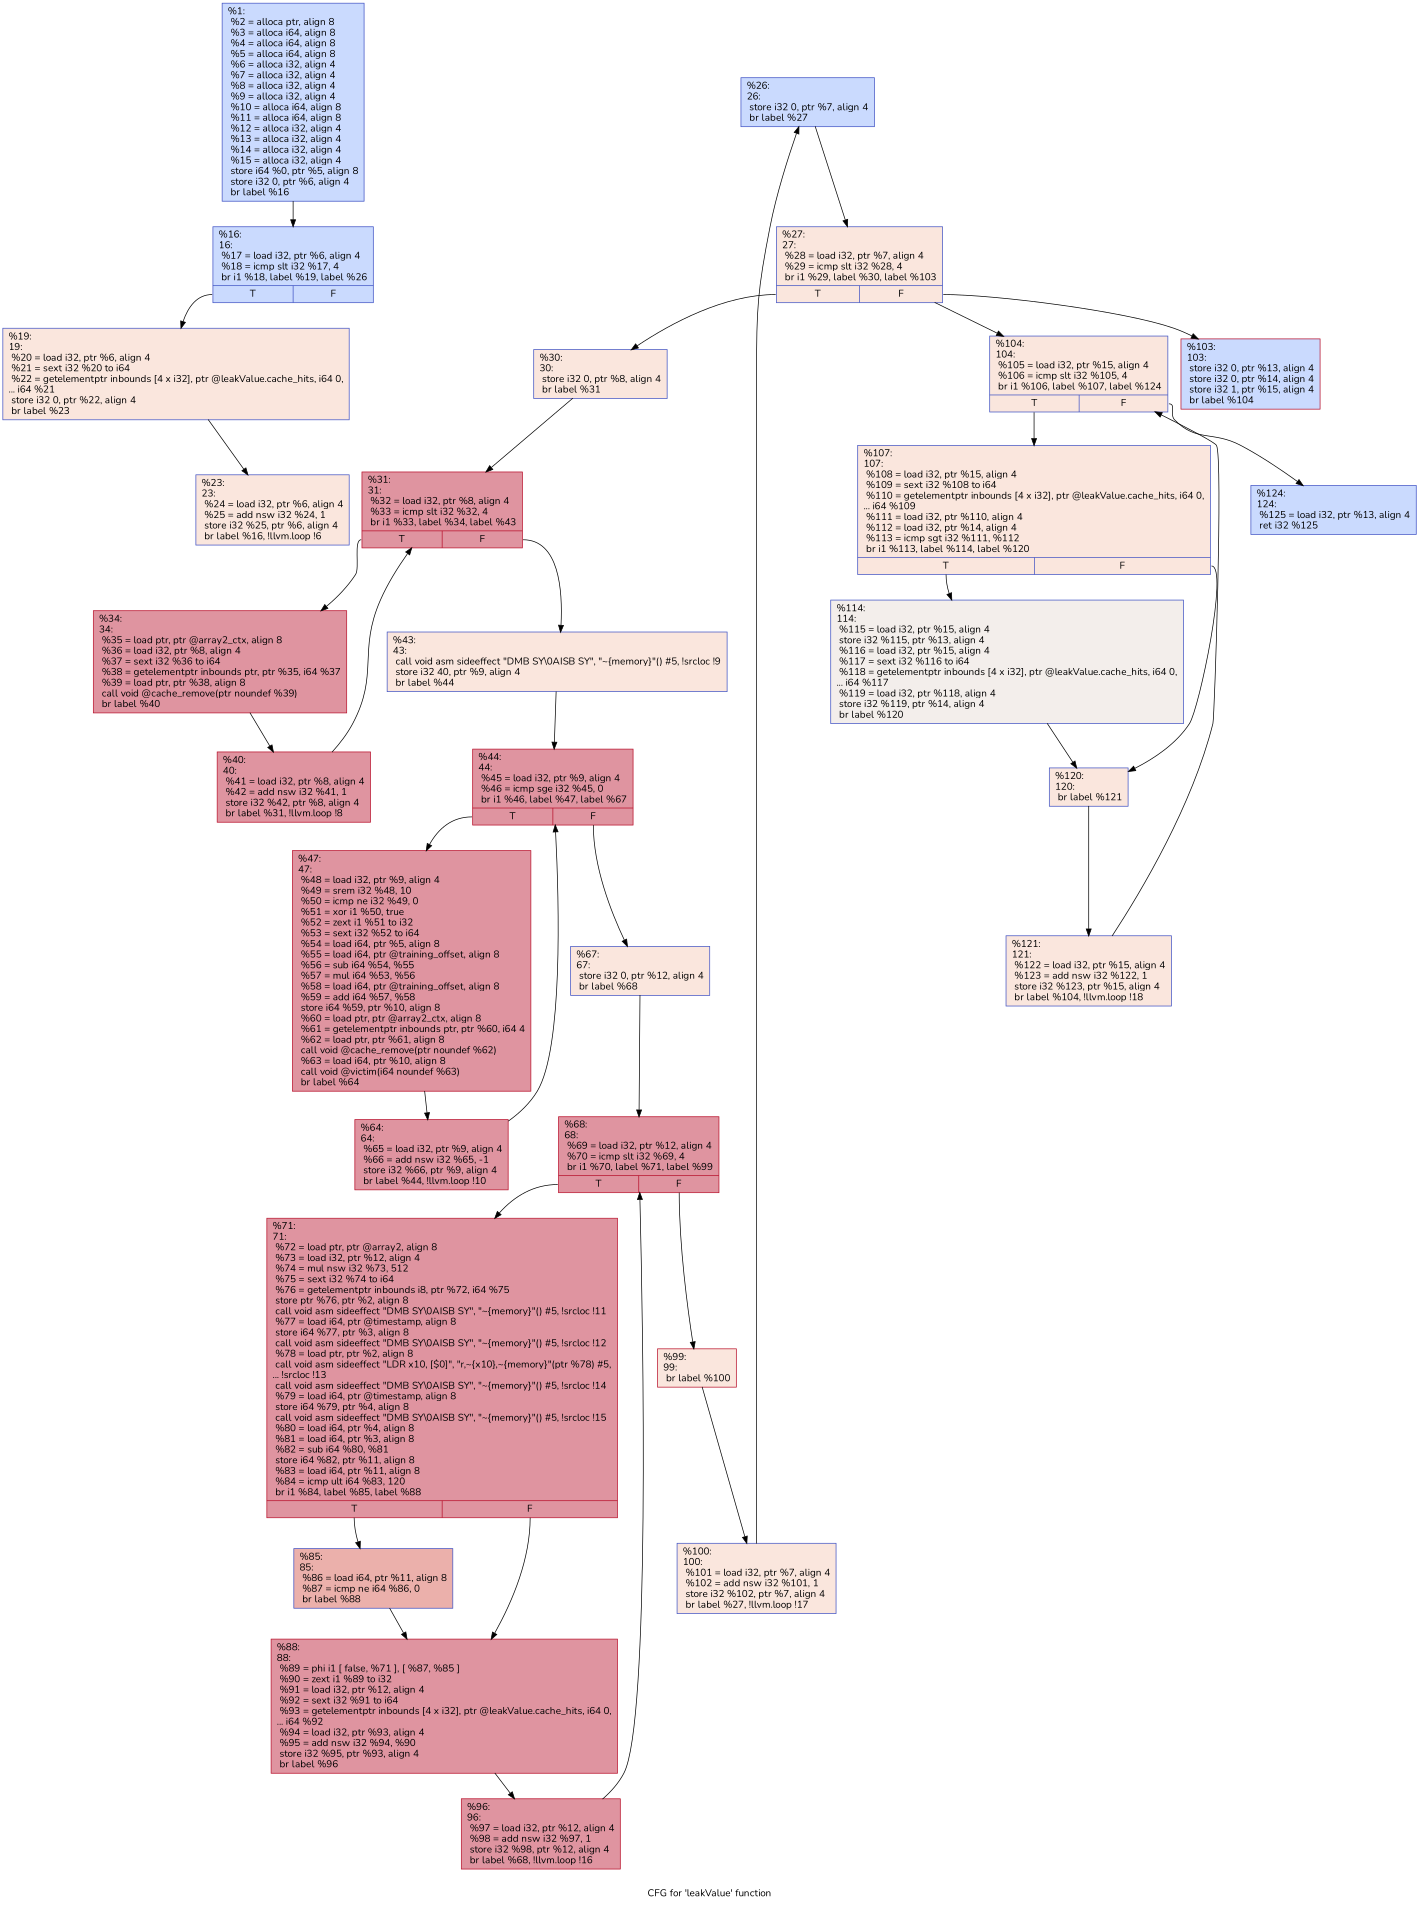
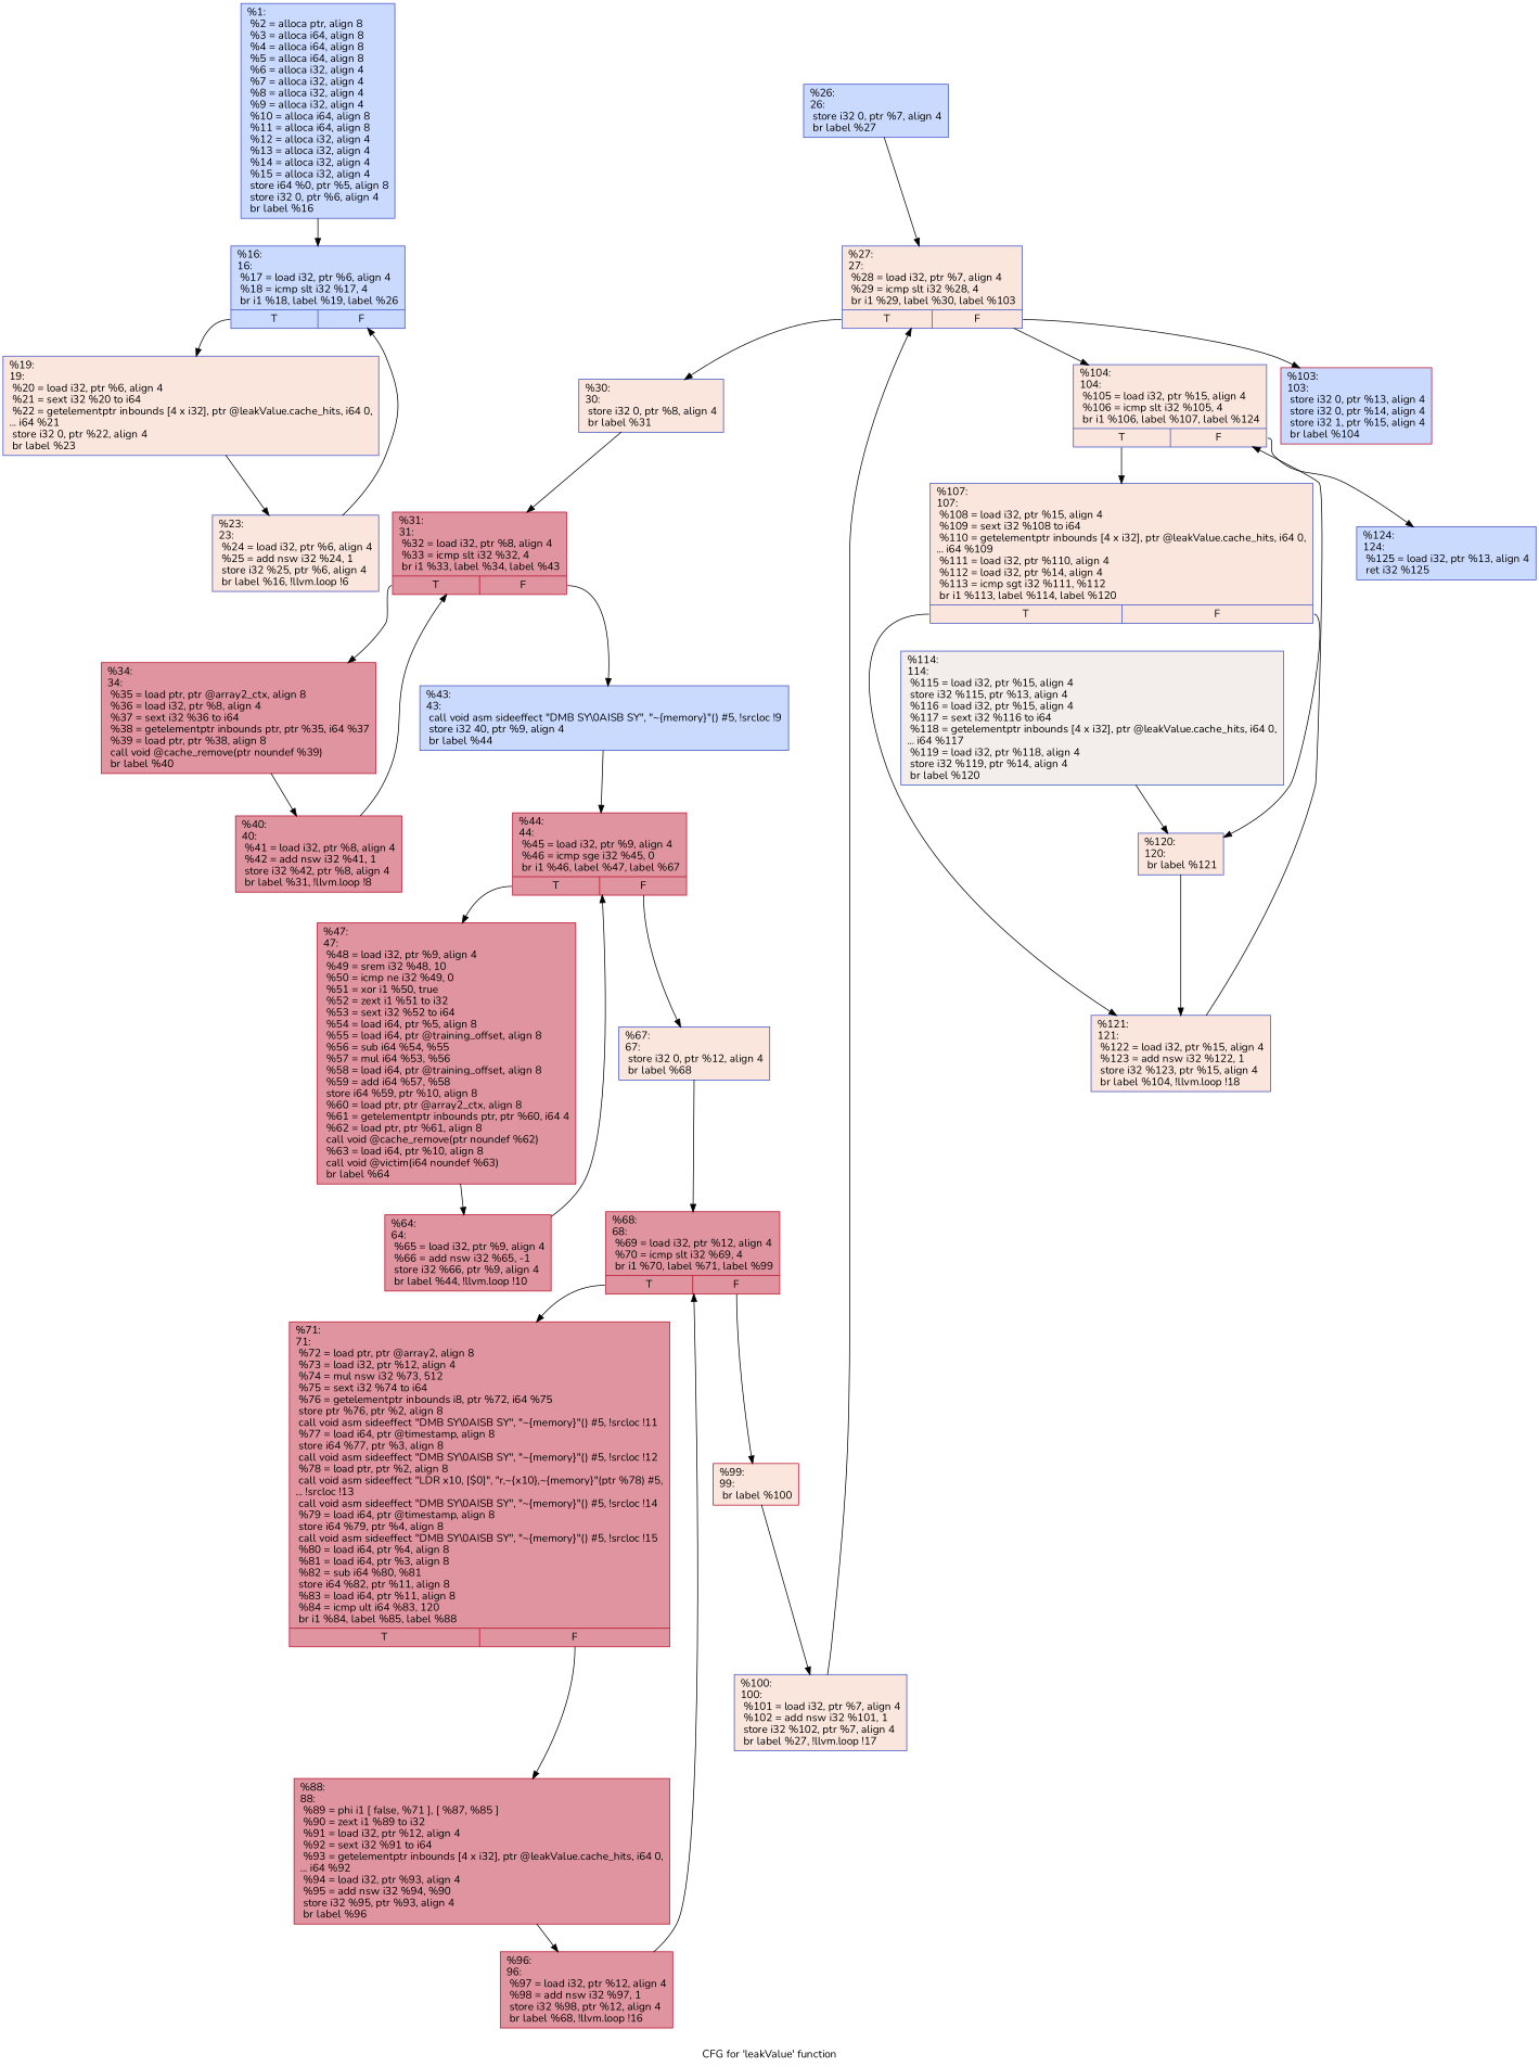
  digraph {
    fontname=Nunito
    label="CFG for 'leakValue' function"
    node [color="#3d50c3ff" fillcolor="#f3c7b170" fontname=Nunito shape=record style=filled]
    edge [fontname=Nunito]
    n1 [fillcolor="#88abfd70" label="{%1:\l  %2 = alloca ptr, align 8\l  %3 = alloca i64, align 8\l  %4 = alloca i64, align 8\l  %5 = alloca i64, align 8\l  %6 = alloca i32, align 4\l  %7 = alloca i32, align 4\l  %8 = alloca i32, align 4\l  %9 = alloca i32, align 4\l  %10 = alloca i64, align 8\l  %11 = alloca i64, align 8\l  %12 = alloca i32, align 4\l  %13 = alloca i32, align 4\l  %14 = alloca i32, align 4\l  %15 = alloca i32, align 4\l  store i64 %0, ptr %5, align 8\l  store i32 0, ptr %6, align 4\l  br label %16\l}"]
    n2 [fillcolor="#88abfd70" label="{%16:\l16:                                               \l  %17 = load i32, ptr %6, align 4\l  %18 = icmp slt i32 %17, 4\l  br i1 %18, label %19, label %26\l|{<s0>T|<s1>F}}"]
    n3 [label="{%19:\l19:                                               \l  %20 = load i32, ptr %6, align 4\l  %21 = sext i32 %20 to i64\l  %22 = getelementptr inbounds [4 x i32], ptr @leakValue.cache_hits, i64 0,\l... i64 %21\l  store i32 0, ptr %22, align 4\l  br label %23\l}"]
    n4 [label="{%23:\l23:                                               \l  %24 = load i32, ptr %6, align 4\l  %25 = add nsw i32 %24, 1\l  store i32 %25, ptr %6, align 4\l  br label %16, !llvm.loop !6\l}"]
    n5 [fillcolor="#88abfd70" label="{%26:\l26:                                               \l  store i32 0, ptr %7, align 4\l  br label %27\l}"]
    n6 [label="{%27:\l27:                                               \l  %28 = load i32, ptr %7, align 4\l  %29 = icmp slt i32 %28, 4\l  br i1 %29, label %30, label %103\l|{<s0>T|<s1>F}}"]
    n7 [label="{%30:\l30:                                               \l  store i32 0, ptr %8, align 4\l  br label %31\l}"]
    n8 [color="#b70d28ff" fillcolor="#88abfd70" label="{%103:\l103:                                              \l  store i32 0, ptr %13, align 4\l  store i32 0, ptr %14, align 4\l  store i32 1, ptr %15, align 4\l  br label %104\l}"]
    n9 [label="{%104:\l104:                                              \l  %105 = load i32, ptr %15, align 4\l  %106 = icmp slt i32 %105, 4\l  br i1 %106, label %107, label %124\l|{<s0>T|<s1>F}}"]
    n10 [color="#b70d28ff" fillcolor="#b70d2870" label="{%31:\l31:                                               \l  %32 = load i32, ptr %8, align 4\l  %33 = icmp slt i32 %32, 4\l  br i1 %33, label %34, label %43\l|{<s0>T|<s1>F}}"]
    n11 [color="#b70d28ff" fillcolor="#b70d2870" label="{%34:\l34:                                               \l  %35 = load ptr, ptr @array2_ctx, align 8\l  %36 = load i32, ptr %8, align 4\l  %37 = sext i32 %36 to i64\l  %38 = getelementptr inbounds ptr, ptr %35, i64 %37\l  %39 = load ptr, ptr %38, align 8\l  call void @cache_remove(ptr noundef %39)\l  br label %40\l}"]
-   n12 [label="{%43:\l43:                                               \l  call void asm sideeffect \"DMB SY\\0AISB SY\", \"~\{memory\}\"() #5, !srcloc !9\l  store i32 40, ptr %9, align 4\l  br label %44\l}"]
+   n12 [fillcolor="#88abfd70" label="{%43:\l43:                                               \l  call void asm sideeffect \"DMB SY\\0AISB SY\", \"~\{memory\}\"() #5, !srcloc !9\l  store i32 40, ptr %9, align 4\l  br label %44\l}"]
    n13 [label="{%107:\l107:                                              \l  %108 = load i32, ptr %15, align 4\l  %109 = sext i32 %108 to i64\l  %110 = getelementptr inbounds [4 x i32], ptr @leakValue.cache_hits, i64 0,\l... i64 %109\l  %111 = load i32, ptr %110, align 4\l  %112 = load i32, ptr %14, align 4\l  %113 = icmp sgt i32 %111, %112\l  br i1 %113, label %114, label %120\l|{<s0>T|<s1>F}}"]
    n14 [fillcolor="#88abfd70" label="{%124:\l124:                                              \l  %125 = load i32, ptr %13, align 4\l  ret i32 %125\l}"]
    n15 [color="#b70d28ff" fillcolor="#b70d2870" label="{%40:\l40:                                               \l  %41 = load i32, ptr %8, align 4\l  %42 = add nsw i32 %41, 1\l  store i32 %42, ptr %8, align 4\l  br label %31, !llvm.loop !8\l}"]
    n16 [color="#b70d28ff" fillcolor="#b70d2870" label="{%44:\l44:                                               \l  %45 = load i32, ptr %9, align 4\l  %46 = icmp sge i32 %45, 0\l  br i1 %46, label %47, label %67\l|{<s0>T|<s1>F}}"]
    n17 [color="#b70d28ff" fillcolor="#b70d2870" label="{%47:\l47:                                               \l  %48 = load i32, ptr %9, align 4\l  %49 = srem i32 %48, 10\l  %50 = icmp ne i32 %49, 0\l  %51 = xor i1 %50, true\l  %52 = zext i1 %51 to i32\l  %53 = sext i32 %52 to i64\l  %54 = load i64, ptr %5, align 8\l  %55 = load i64, ptr @training_offset, align 8\l  %56 = sub i64 %54, %55\l  %57 = mul i64 %53, %56\l  %58 = load i64, ptr @training_offset, align 8\l  %59 = add i64 %57, %58\l  store i64 %59, ptr %10, align 8\l  %60 = load ptr, ptr @array2_ctx, align 8\l  %61 = getelementptr inbounds ptr, ptr %60, i64 4\l  %62 = load ptr, ptr %61, align 8\l  call void @cache_remove(ptr noundef %62)\l  %63 = load i64, ptr %10, align 8\l  call void @victim(i64 noundef %63)\l  br label %64\l}"]
    n18 [label="{%67:\l67:                                               \l  store i32 0, ptr %12, align 4\l  br label %68\l}"]
    n19 [color="#b70d28ff" fillcolor="#b70d2870" label="{%64:\l64:                                               \l  %65 = load i32, ptr %9, align 4\l  %66 = add nsw i32 %65, -1\l  store i32 %66, ptr %9, align 4\l  br label %44, !llvm.loop !10\l}"]
    n20 [color="#b70d28ff" fillcolor="#b70d2870" label="{%68:\l68:                                               \l  %69 = load i32, ptr %12, align 4\l  %70 = icmp slt i32 %69, 4\l  br i1 %70, label %71, label %99\l|{<s0>T|<s1>F}}"]
    n21 [color="#b70d28ff" fillcolor="#b70d2870" label="{%71:\l71:                                               \l  %72 = load ptr, ptr @array2, align 8\l  %73 = load i32, ptr %12, align 4\l  %74 = mul nsw i32 %73, 512\l  %75 = sext i32 %74 to i64\l  %76 = getelementptr inbounds i8, ptr %72, i64 %75\l  store ptr %76, ptr %2, align 8\l  call void asm sideeffect \"DMB SY\\0AISB SY\", \"~\{memory\}\"() #5, !srcloc !11\l  %77 = load i64, ptr @timestamp, align 8\l  store i64 %77, ptr %3, align 8\l  call void asm sideeffect \"DMB SY\\0AISB SY\", \"~\{memory\}\"() #5, !srcloc !12\l  %78 = load ptr, ptr %2, align 8\l  call void asm sideeffect \"LDR x10, [$0]\", \"r,~\{x10\},~\{memory\}\"(ptr %78) #5,\l... !srcloc !13\l  call void asm sideeffect \"DMB SY\\0AISB SY\", \"~\{memory\}\"() #5, !srcloc !14\l  %79 = load i64, ptr @timestamp, align 8\l  store i64 %79, ptr %4, align 8\l  call void asm sideeffect \"DMB SY\\0AISB SY\", \"~\{memory\}\"() #5, !srcloc !15\l  %80 = load i64, ptr %4, align 8\l  %81 = load i64, ptr %3, align 8\l  %82 = sub i64 %80, %81\l  store i64 %82, ptr %11, align 8\l  %83 = load i64, ptr %11, align 8\l  %84 = icmp ult i64 %83, 120\l  br i1 %84, label %85, label %88\l|{<s0>T|<s1>F}}"]
    n22 [color="#b70d28ff" label="{%99:\l99:                                               \l  br label %100\l}"]
-   n23 [fillcolor="#d24b4070" label="{%85:\l85:                                               \l  %86 = load i64, ptr %11, align 8\l  %87 = icmp ne i64 %86, 0\l  br label %88\l}"]
    n24 [color="#b70d28ff" fillcolor="#b70d2870" label="{%88:\l88:                                               \l  %89 = phi i1 [ false, %71 ], [ %87, %85 ]\l  %90 = zext i1 %89 to i32\l  %91 = load i32, ptr %12, align 4\l  %92 = sext i32 %91 to i64\l  %93 = getelementptr inbounds [4 x i32], ptr @leakValue.cache_hits, i64 0,\l... i64 %92\l  %94 = load i32, ptr %93, align 4\l  %95 = add nsw i32 %94, %90\l  store i32 %95, ptr %93, align 4\l  br label %96\l}"]
    n25 [label="{%100:\l100:                                              \l  %101 = load i32, ptr %7, align 4\l  %102 = add nsw i32 %101, 1\l  store i32 %102, ptr %7, align 4\l  br label %27, !llvm.loop !17\l}"]
    n26 [color="#b70d28ff" fillcolor="#b70d2870" label="{%96:\l96:                                               \l  %97 = load i32, ptr %12, align 4\l  %98 = add nsw i32 %97, 1\l  store i32 %98, ptr %12, align 4\l  br label %68, !llvm.loop !16\l}"]
    n27 [fillcolor="#e5d8d170" label="{%114:\l114:                                              \l  %115 = load i32, ptr %15, align 4\l  store i32 %115, ptr %13, align 4\l  %116 = load i32, ptr %15, align 4\l  %117 = sext i32 %116 to i64\l  %118 = getelementptr inbounds [4 x i32], ptr @leakValue.cache_hits, i64 0,\l... i64 %117\l  %119 = load i32, ptr %118, align 4\l  store i32 %119, ptr %14, align 4\l  br label %120\l}"]
    n28 [label="{%120:\l120:                                              \l  br label %121\l}"]
    n29 [label="{%121:\l121:                                              \l  %122 = load i32, ptr %15, align 4\l  %123 = add nsw i32 %122, 1\l  store i32 %123, ptr %15, align 4\l  br label %104, !llvm.loop !18\l}"]
    n1 -> n2
    n2 -> n3 [tailport=s0]
    n3 -> n4
+   n4 -> n2
    n5 -> n6
    n6 -> n7 [tailport=s0]
    n6 -> n8 [tailport=s1]
    n6 -> n9
    n7 -> n10
    n9 -> n13 [tailport=s0]
    n9 -> n14 [tailport=s1]
    n10 -> n11 [tailport=s0]
    n10 -> n12 [tailport=s1]
    n11 -> n15
    n12 -> n16
-   n13 -> n27 [tailport=s0]
+   n13 -> n29 [tailport=s0]
    n13 -> n28 [tailport=s1]
    n15 -> n10
    n16 -> n17 [tailport=s0]
    n16 -> n18 [tailport=s1]
    n17 -> n19
    n18 -> n20
    n19 -> n16
    n20 -> n21 [tailport=s0]
    n20 -> n22 [tailport=s1]
-   n21 -> n23 [tailport=s0]
    n21 -> n24 [tailport=s1]
    n22 -> n25
-   n23 -> n24
    n24 -> n26
-   n25 -> n5
+   n25 -> n6
    n26 -> n20
    n27 -> n28
    n28 -> n29
    n29 -> n9
  }
